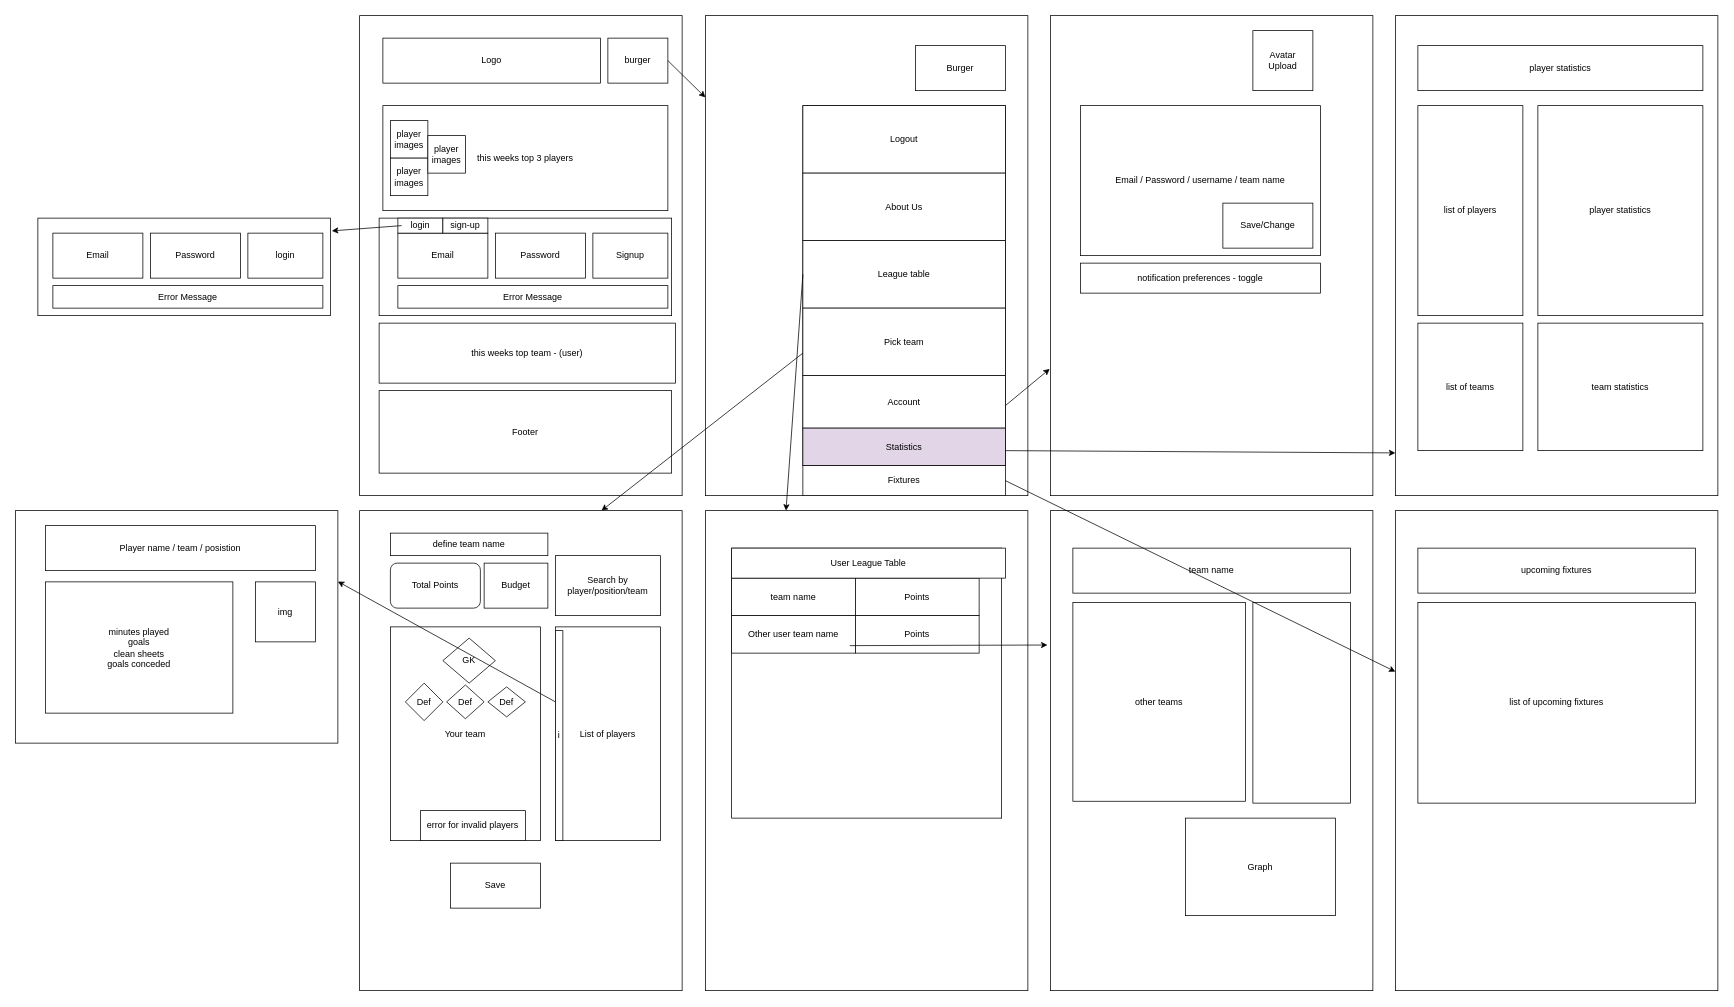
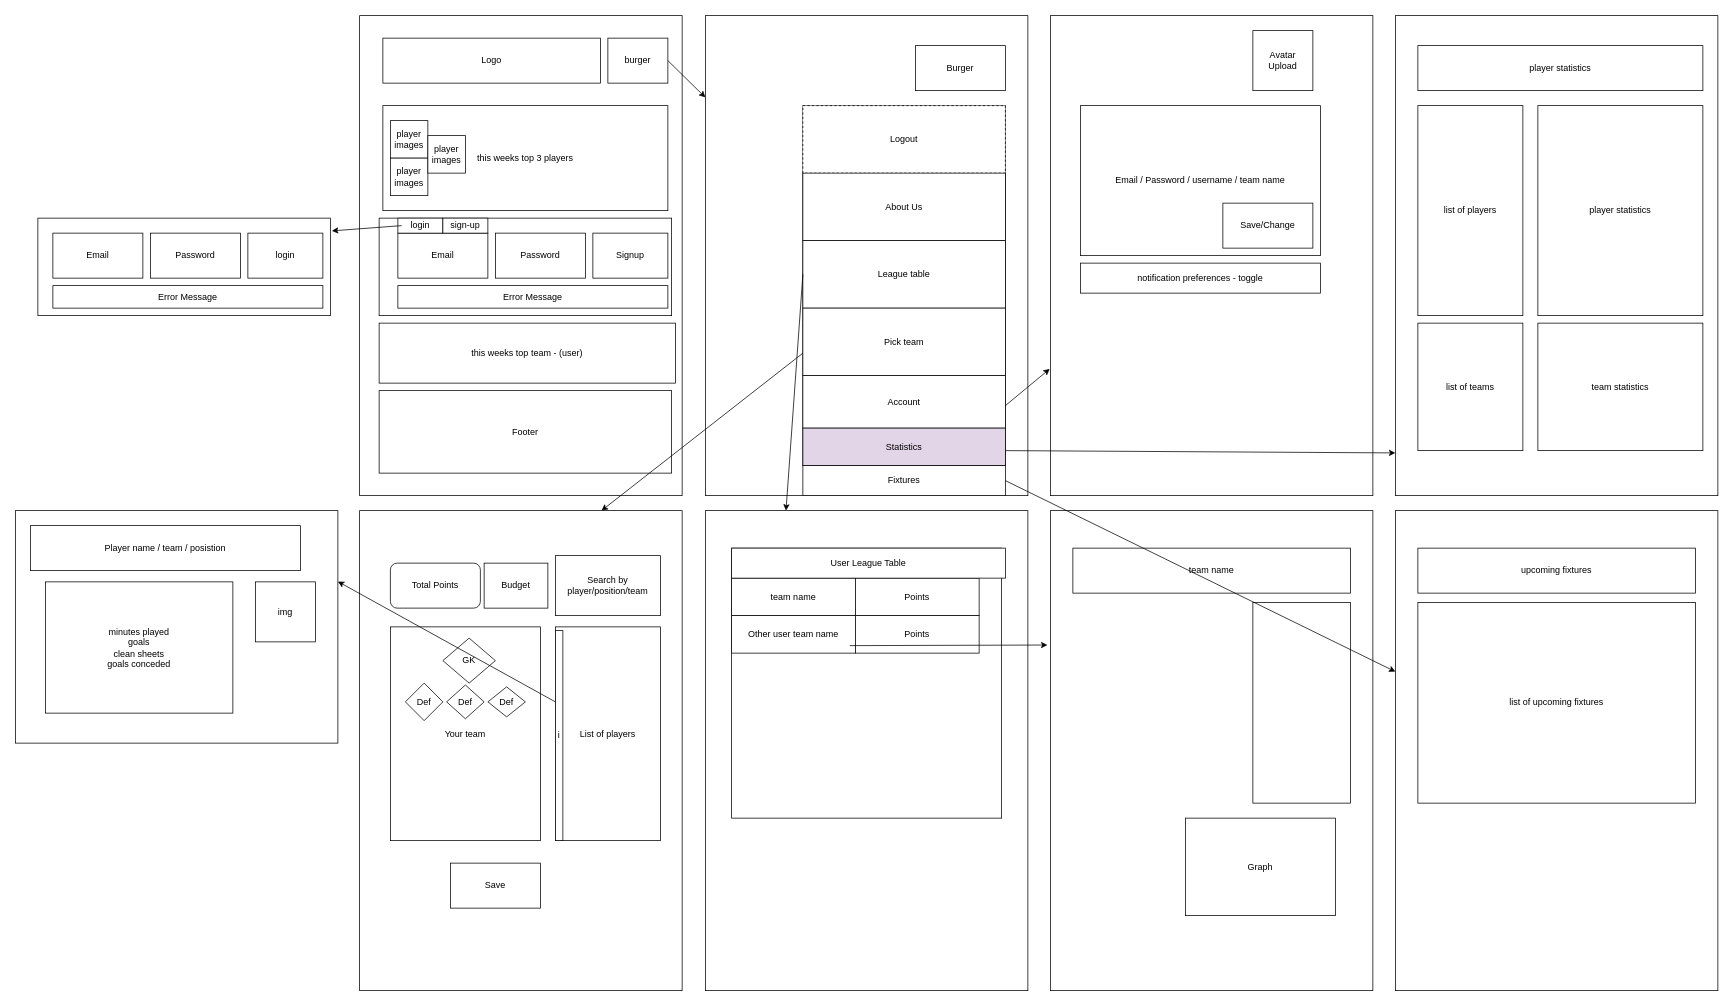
  <mxCell id="0" />
  <mxCell id="1" parent="0" />
  <mxCell id="2" value="" style="rounded=0;whiteSpace=wrap;html=1;" parent="1" vertex="1"><mxGeometry x="479" y="20" width="430" height="640" as="geometry" /></mxCell>
  <mxCell id="3" value="Logo" style="rounded=0;whiteSpace=wrap;html=1;" parent="1" vertex="1"><mxGeometry x="510" y="50" width="290" height="60" as="geometry" /></mxCell>
  <mxCell id="4" value="burger" style="rounded=0;whiteSpace=wrap;html=1;" parent="1" vertex="1"><mxGeometry x="810" y="50" width="80" height="60" as="geometry" /></mxCell>
  <mxCell id="5" value="this weeks top 3 players" style="rounded=0;whiteSpace=wrap;html=1;" parent="1" vertex="1"><mxGeometry x="510" y="140" width="380" height="140" as="geometry" /></mxCell>
  <mxCell id="6" value="" style="rounded=0;whiteSpace=wrap;html=1;" parent="1" vertex="1"><mxGeometry x="505" y="290" width="390" height="130" as="geometry" /></mxCell>
  <mxCell id="7" value="Email" style="rounded=0;whiteSpace=wrap;html=1;" parent="1" vertex="1"><mxGeometry x="530" y="310" width="120" height="60" as="geometry" /></mxCell>
  <mxCell id="8" value="Password" style="rounded=0;whiteSpace=wrap;html=1;" parent="1" vertex="1"><mxGeometry x="660" y="310" width="120" height="60" as="geometry" /></mxCell>
  <mxCell id="9" value="Signup" style="rounded=0;whiteSpace=wrap;html=1;" parent="1" vertex="1"><mxGeometry x="790" y="310" width="100" height="60" as="geometry" /></mxCell>
  <mxCell id="10" value="Footer" style="rounded=0;whiteSpace=wrap;html=1;" parent="1" vertex="1"><mxGeometry x="505" y="520" width="390" height="110" as="geometry" /></mxCell>
  <mxCell id="11" value="" style="rounded=0;whiteSpace=wrap;html=1;" parent="1" vertex="1"><mxGeometry x="940" y="20" width="430" height="640" as="geometry" /></mxCell>
  <mxCell id="12" value="Burger" style="rounded=0;whiteSpace=wrap;html=1;" parent="1" vertex="1"><mxGeometry x="1220" y="60" width="120" height="60" as="geometry" /></mxCell>
  <mxCell id="13" value="" style="rounded=0;whiteSpace=wrap;html=1;" parent="1" vertex="1"><mxGeometry x="1070" y="140" width="270" height="480" as="geometry" /></mxCell>
- <mxCell id="14" value="Logout" style="rounded=0;whiteSpace=wrap;html=1;" parent="1" vertex="1"><mxGeometry x="1070" y="140" width="270" height="90" as="geometry" /></mxCell>
+ <mxCell id="14" value="Logout" style="rounded=0;whiteSpace=wrap;html=1;dashed=1;" parent="1" vertex="1"><mxGeometry x="1070" y="140" width="270" height="90" as="geometry" /></mxCell>
  <mxCell id="15" value="About Us" style="rounded=0;whiteSpace=wrap;html=1;" parent="1" vertex="1"><mxGeometry x="1070" y="230" width="270" height="90" as="geometry" /></mxCell>
  <mxCell id="16" value="League table" style="rounded=0;whiteSpace=wrap;html=1;" parent="1" vertex="1"><mxGeometry x="1070" y="320" width="270" height="90" as="geometry" /></mxCell>
  <mxCell id="17" value="Pick team" style="rounded=0;whiteSpace=wrap;html=1;" parent="1" vertex="1"><mxGeometry x="1070" y="410" width="270" height="90" as="geometry" /></mxCell>
  <mxCell id="18" value="" style="endArrow=classic;html=1;rounded=0;" parent="1" target="11" edge="1"><mxGeometry width="50" height="50" relative="1" as="geometry"><mxPoint x="890" y="80" as="sourcePoint" /><mxPoint x="940" y="30" as="targetPoint" /></mxGeometry></mxCell>
  <mxCell id="19" value="Error Message" style="rounded=0;whiteSpace=wrap;html=1;" parent="1" vertex="1"><mxGeometry x="530" y="380" width="360" height="30" as="geometry" /></mxCell>
  <mxCell id="20" value="Account" style="rounded=0;whiteSpace=wrap;html=1;" parent="1" vertex="1"><mxGeometry x="1070" y="500" width="270" height="70" as="geometry" /></mxCell>
  <mxCell id="21" value="" style="rounded=0;whiteSpace=wrap;html=1;" parent="1" vertex="1"><mxGeometry x="1400" y="20" width="430" height="640" as="geometry" /></mxCell>
  <mxCell id="22" value="" style="endArrow=classic;html=1;rounded=0;entryX=-0.002;entryY=0.736;entryDx=0;entryDy=0;entryPerimeter=0;" parent="1" target="21" edge="1"><mxGeometry width="50" height="50" relative="1" as="geometry"><mxPoint x="1340" y="540" as="sourcePoint" /><mxPoint x="1390" y="490" as="targetPoint" /></mxGeometry></mxCell>
  <mxCell id="23" value="Email / Password / username / team name" style="rounded=0;whiteSpace=wrap;html=1;" parent="1" vertex="1"><mxGeometry x="1440" y="140" width="320" height="200" as="geometry" /></mxCell>
  <mxCell id="24" value="Save/Change" style="rounded=0;whiteSpace=wrap;html=1;" parent="1" vertex="1"><mxGeometry x="1630" y="270" width="120" height="60" as="geometry" /></mxCell>
  <mxCell id="25" value="Avatar&lt;br&gt;Upload" style="whiteSpace=wrap;html=1;aspect=fixed;" parent="1" vertex="1"><mxGeometry x="1670" y="40" width="80" height="80" as="geometry" /></mxCell>
  <mxCell id="26" value="" style="rounded=0;whiteSpace=wrap;html=1;" parent="1" vertex="1"><mxGeometry x="940" y="680" width="430" height="640" as="geometry" /></mxCell>
  <mxCell id="27" value="" style="endArrow=classic;html=1;rounded=0;exitX=0;exitY=0.5;exitDx=0;exitDy=0;entryX=0.25;entryY=0;entryDx=0;entryDy=0;" parent="1" source="16" target="26" edge="1"><mxGeometry width="50" height="50" relative="1" as="geometry"><mxPoint x="1150" y="400" as="sourcePoint" /><mxPoint x="1190" y="360" as="targetPoint" /></mxGeometry></mxCell>
  <mxCell id="28" value="" style="whiteSpace=wrap;html=1;aspect=fixed;" parent="1" vertex="1"><mxGeometry x="975" y="730" width="360" height="360" as="geometry" /></mxCell>
  <mxCell id="29" value="team name" style="rounded=0;whiteSpace=wrap;html=1;" parent="1" vertex="1"><mxGeometry x="975" y="770" width="165" height="50" as="geometry" /></mxCell>
  <mxCell id="30" value="Points" style="rounded=0;whiteSpace=wrap;html=1;" parent="1" vertex="1"><mxGeometry x="1140" y="770" width="165" height="50" as="geometry" /></mxCell>
  <mxCell id="31" value="Other user team name" style="rounded=0;whiteSpace=wrap;html=1;" parent="1" vertex="1"><mxGeometry x="975" y="820" width="165" height="50" as="geometry" /></mxCell>
  <mxCell id="32" value="Points" style="rounded=0;whiteSpace=wrap;html=1;" parent="1" vertex="1"><mxGeometry x="1140" y="820" width="165" height="50" as="geometry" /></mxCell>
  <mxCell id="33" value="" style="rounded=0;whiteSpace=wrap;html=1;" parent="1" vertex="1"><mxGeometry x="479" y="680" width="430" height="640" as="geometry" /></mxCell>
  <mxCell id="34" value="Your team" style="rounded=0;whiteSpace=wrap;html=1;" parent="1" vertex="1"><mxGeometry x="520" y="835" width="200" height="285" as="geometry" /></mxCell>
  <mxCell id="35" value="Total Points" style="whiteSpace=wrap;html=1;rounded=1;" parent="1" vertex="1"><mxGeometry x="520" y="750" width="120" height="60" as="geometry" /></mxCell>
  <mxCell id="36" value="List of players" style="rounded=0;whiteSpace=wrap;html=1;" parent="1" vertex="1"><mxGeometry x="740" y="835" width="140" height="285" as="geometry" /></mxCell>
  <mxCell id="37" value="Search by player/position/team" style="rounded=0;whiteSpace=wrap;html=1;" parent="1" vertex="1"><mxGeometry x="740" y="740" width="140" height="80" as="geometry" /></mxCell>
  <mxCell id="38" value="GK" style="rhombus;whiteSpace=wrap;html=1;" parent="1" vertex="1"><mxGeometry x="590" y="850" width="70" height="60" as="geometry" /></mxCell>
  <mxCell id="39" value="Def" style="rhombus;whiteSpace=wrap;html=1;" parent="1" vertex="1"><mxGeometry x="650" y="915" width="50" height="40" as="geometry" /></mxCell>
  <mxCell id="40" value="Def" style="rhombus;whiteSpace=wrap;html=1;" parent="1" vertex="1"><mxGeometry x="595" y="912.5" width="50" height="45" as="geometry" /></mxCell>
  <mxCell id="41" value="Def" style="rhombus;whiteSpace=wrap;html=1;" parent="1" vertex="1"><mxGeometry x="540" y="910" width="50" height="50" as="geometry" /></mxCell>
  <mxCell id="42" value="Budget" style="rounded=0;whiteSpace=wrap;html=1;" parent="1" vertex="1"><mxGeometry x="645" y="750" width="85" height="60" as="geometry" /></mxCell>
  <mxCell id="43" value="Save" style="rounded=0;whiteSpace=wrap;html=1;" parent="1" vertex="1"><mxGeometry x="600" y="1150" width="120" height="60" as="geometry" /></mxCell>
  <mxCell id="44" value="i" style="rounded=0;whiteSpace=wrap;html=1;" parent="1" vertex="1"><mxGeometry x="740" y="840" width="10" height="280" as="geometry" /></mxCell>
- <mxCell id="45" value="error for invalid players" style="rounded=0;whiteSpace=wrap;html=1;" parent="1" vertex="1"><mxGeometry x="560" y="1080" width="140" height="40" as="geometry" /></mxCell>
  <mxCell id="46" value="" style="rounded=0;whiteSpace=wrap;html=1;" parent="1" vertex="1"><mxGeometry x="20" y="680" width="430" height="310" as="geometry" /></mxCell>
  <mxCell id="47" value="" style="endArrow=classic;html=1;rounded=0;entryX=1;entryY=0.305;entryDx=0;entryDy=0;entryPerimeter=0;" parent="1" target="46" edge="1"><mxGeometry width="50" height="50" relative="1" as="geometry"><mxPoint x="740" y="935" as="sourcePoint" /><mxPoint x="790" y="885" as="targetPoint" /></mxGeometry></mxCell>
- <mxCell id="48" value="Player name / team / posistion" style="rounded=0;whiteSpace=wrap;html=1;" parent="1" vertex="1"><mxGeometry x="60" y="700" width="360" height="60" as="geometry" /></mxCell>
+ <mxCell id="48" value="Player name / team / posistion" style="rounded=0;whiteSpace=wrap;html=1;" parent="1" vertex="1"><mxGeometry x="40" y="700" width="360" height="60" as="geometry" /></mxCell>
  <mxCell id="49" value="minutes played&lt;br&gt;goals&lt;br&gt;clean sheets&lt;br&gt;goals conceded" style="rounded=0;whiteSpace=wrap;html=1;" parent="1" vertex="1"><mxGeometry x="60" y="775" width="250" height="175" as="geometry" /></mxCell>
  <mxCell id="50" value="img" style="whiteSpace=wrap;html=1;aspect=fixed;" parent="1" vertex="1"><mxGeometry x="340" y="775" width="80" height="80" as="geometry" /></mxCell>
  <mxCell id="51" value="" style="endArrow=classic;html=1;rounded=0;entryX=0.75;entryY=0;entryDx=0;entryDy=0;" parent="1" target="33" edge="1"><mxGeometry width="50" height="50" relative="1" as="geometry"><mxPoint x="1070" y="470" as="sourcePoint" /><mxPoint x="1150" y="450" as="targetPoint" /></mxGeometry></mxCell>
  <mxCell id="52" value="User League Table" style="rounded=0;whiteSpace=wrap;html=1;" parent="1" vertex="1"><mxGeometry x="975" y="730" width="365" height="40" as="geometry" /></mxCell>
  <mxCell id="53" value="" style="rounded=0;whiteSpace=wrap;html=1;" vertex="1" parent="1"><mxGeometry x="1400" y="680" width="430" height="640" as="geometry" /></mxCell>
  <mxCell id="54" value="" style="endArrow=classic;html=1;rounded=0;entryX=-0.009;entryY=0.28;entryDx=0;entryDy=0;entryPerimeter=0;" edge="1" parent="1" target="53"><mxGeometry width="50" height="50" relative="1" as="geometry"><mxPoint x="1132.5" y="860" as="sourcePoint" /><mxPoint x="1182.5" y="810" as="targetPoint" /></mxGeometry></mxCell>
  <mxCell id="55" value="Graph" style="rounded=0;whiteSpace=wrap;html=1;" vertex="1" parent="1"><mxGeometry x="1580" y="1090" width="200" height="130" as="geometry" /></mxCell>
- <mxCell id="56" value="other teams" style="rounded=0;whiteSpace=wrap;html=1;" vertex="1" parent="1"><mxGeometry x="1430" y="802.5" width="230" height="265" as="geometry" /></mxCell>
  <mxCell id="57" value="" style="rounded=0;whiteSpace=wrap;html=1;" vertex="1" parent="1"><mxGeometry x="1670" y="802.5" width="130" height="267.5" as="geometry" /></mxCell>
  <mxCell id="58" value="team name" style="rounded=0;whiteSpace=wrap;html=1;" vertex="1" parent="1"><mxGeometry x="1430" y="730" width="370" height="60" as="geometry" /></mxCell>
- <mxCell id="59" value="define team name" style="rounded=0;whiteSpace=wrap;html=1;" vertex="1" parent="1"><mxGeometry x="520" y="710" width="210" height="30" as="geometry" /></mxCell>
  <mxCell id="60" value="" style="rounded=0;whiteSpace=wrap;html=1;" vertex="1" parent="1"><mxGeometry x="50" y="290" width="390" height="130" as="geometry" /></mxCell>
  <mxCell id="61" value="Email" style="rounded=0;whiteSpace=wrap;html=1;" vertex="1" parent="1"><mxGeometry x="70" y="310" width="120" height="60" as="geometry" /></mxCell>
  <mxCell id="62" value="Password" style="rounded=0;whiteSpace=wrap;html=1;" vertex="1" parent="1"><mxGeometry x="200" y="310" width="120" height="60" as="geometry" /></mxCell>
  <mxCell id="63" value="login" style="rounded=0;whiteSpace=wrap;html=1;" vertex="1" parent="1"><mxGeometry x="330" y="310" width="100" height="60" as="geometry" /></mxCell>
  <mxCell id="64" value="Error Message" style="rounded=0;whiteSpace=wrap;html=1;" vertex="1" parent="1"><mxGeometry x="70" y="380" width="360" height="30" as="geometry" /></mxCell>
  <mxCell id="65" value="login" style="rounded=0;whiteSpace=wrap;html=1;" vertex="1" parent="1"><mxGeometry x="530" y="290" width="60" height="20" as="geometry" /></mxCell>
  <mxCell id="66" value="sign-up" style="rounded=0;whiteSpace=wrap;html=1;" vertex="1" parent="1"><mxGeometry x="590" y="290" width="60" height="20" as="geometry" /></mxCell>
  <mxCell id="67" value="" style="endArrow=classic;html=1;rounded=0;entryX=1.005;entryY=0.131;entryDx=0;entryDy=0;entryPerimeter=0;" edge="1" parent="1" target="60"><mxGeometry width="50" height="50" relative="1" as="geometry"><mxPoint x="535" y="300" as="sourcePoint" /><mxPoint x="585" y="250" as="targetPoint" /></mxGeometry></mxCell>
  <mxCell id="68" value="Statistics" style="rounded=0;whiteSpace=wrap;html=1;fillColor=#e1d5e7;" vertex="1" parent="1"><mxGeometry x="1070" y="570" width="270" height="50" as="geometry" /></mxCell>
  <mxCell id="69" value="" style="rounded=0;whiteSpace=wrap;html=1;" vertex="1" parent="1"><mxGeometry x="1860" y="20" width="430" height="640" as="geometry" /></mxCell>
  <mxCell id="70" value="" style="endArrow=classic;html=1;rounded=0;entryX=0;entryY=0.911;entryDx=0;entryDy=0;entryPerimeter=0;" edge="1" parent="1" target="69"><mxGeometry width="50" height="50" relative="1" as="geometry"><mxPoint x="1340" y="600" as="sourcePoint" /><mxPoint x="1390" y="550" as="targetPoint" /></mxGeometry></mxCell>
  <mxCell id="71" value="list of players" style="rounded=0;whiteSpace=wrap;html=1;" vertex="1" parent="1"><mxGeometry x="1890" y="140" width="140" height="280" as="geometry" /></mxCell>
  <mxCell id="72" value="player statistics" style="rounded=0;whiteSpace=wrap;html=1;" vertex="1" parent="1"><mxGeometry x="2050" y="140" width="220" height="280" as="geometry" /></mxCell>
  <mxCell id="73" value="player statistics" style="rounded=0;whiteSpace=wrap;html=1;" vertex="1" parent="1"><mxGeometry x="1890" y="60" width="380" height="60" as="geometry" /></mxCell>
  <mxCell id="74" value="list of teams" style="rounded=0;whiteSpace=wrap;html=1;" vertex="1" parent="1"><mxGeometry x="1890" y="430" width="140" height="170" as="geometry" /></mxCell>
  <mxCell id="75" value="team statistics" style="rounded=0;whiteSpace=wrap;html=1;" vertex="1" parent="1"><mxGeometry x="2050" y="430" width="220" height="170" as="geometry" /></mxCell>
  <mxCell id="76" value="Fixtures" style="rounded=0;whiteSpace=wrap;html=1;" vertex="1" parent="1"><mxGeometry x="1070" y="620" width="270" height="40" as="geometry" /></mxCell>
  <mxCell id="77" value="" style="rounded=0;whiteSpace=wrap;html=1;" vertex="1" parent="1"><mxGeometry x="1860" y="680" width="430" height="640" as="geometry" /></mxCell>
  <mxCell id="78" value="" style="endArrow=classic;html=1;rounded=0;" edge="1" parent="1" target="77"><mxGeometry width="50" height="50" relative="1" as="geometry"><mxPoint x="1340" y="640" as="sourcePoint" /><mxPoint x="1390" y="590" as="targetPoint" /></mxGeometry></mxCell>
  <mxCell id="79" value="upcoming fixtures" style="rounded=0;whiteSpace=wrap;html=1;" vertex="1" parent="1"><mxGeometry x="1890" y="730" width="370" height="60" as="geometry" /></mxCell>
  <mxCell id="80" value="list of upcoming fixtures" style="rounded=0;whiteSpace=wrap;html=1;" vertex="1" parent="1"><mxGeometry x="1890" y="802.5" width="370" height="267.5" as="geometry" /></mxCell>
  <mxCell id="81" value="player images" style="whiteSpace=wrap;html=1;aspect=fixed;" vertex="1" parent="1"><mxGeometry x="520" y="160" width="50" height="50" as="geometry" /></mxCell>
  <mxCell id="82" value="player images" style="whiteSpace=wrap;html=1;aspect=fixed;" vertex="1" parent="1"><mxGeometry x="520" y="210" width="50" height="50" as="geometry" /></mxCell>
  <mxCell id="83" value="player images" style="whiteSpace=wrap;html=1;aspect=fixed;" vertex="1" parent="1"><mxGeometry x="570" y="180" width="50" height="50" as="geometry" /></mxCell>
  <mxCell id="84" value="this weeks top team - (user)" style="rounded=0;whiteSpace=wrap;html=1;" vertex="1" parent="1"><mxGeometry x="505" y="430" width="395" height="80" as="geometry" /></mxCell>
  <mxCell id="85" value="notification preferences - toggle" style="rounded=0;whiteSpace=wrap;html=1;" vertex="1" parent="1"><mxGeometry x="1440" y="350" width="320" height="40" as="geometry" /></mxCell>
